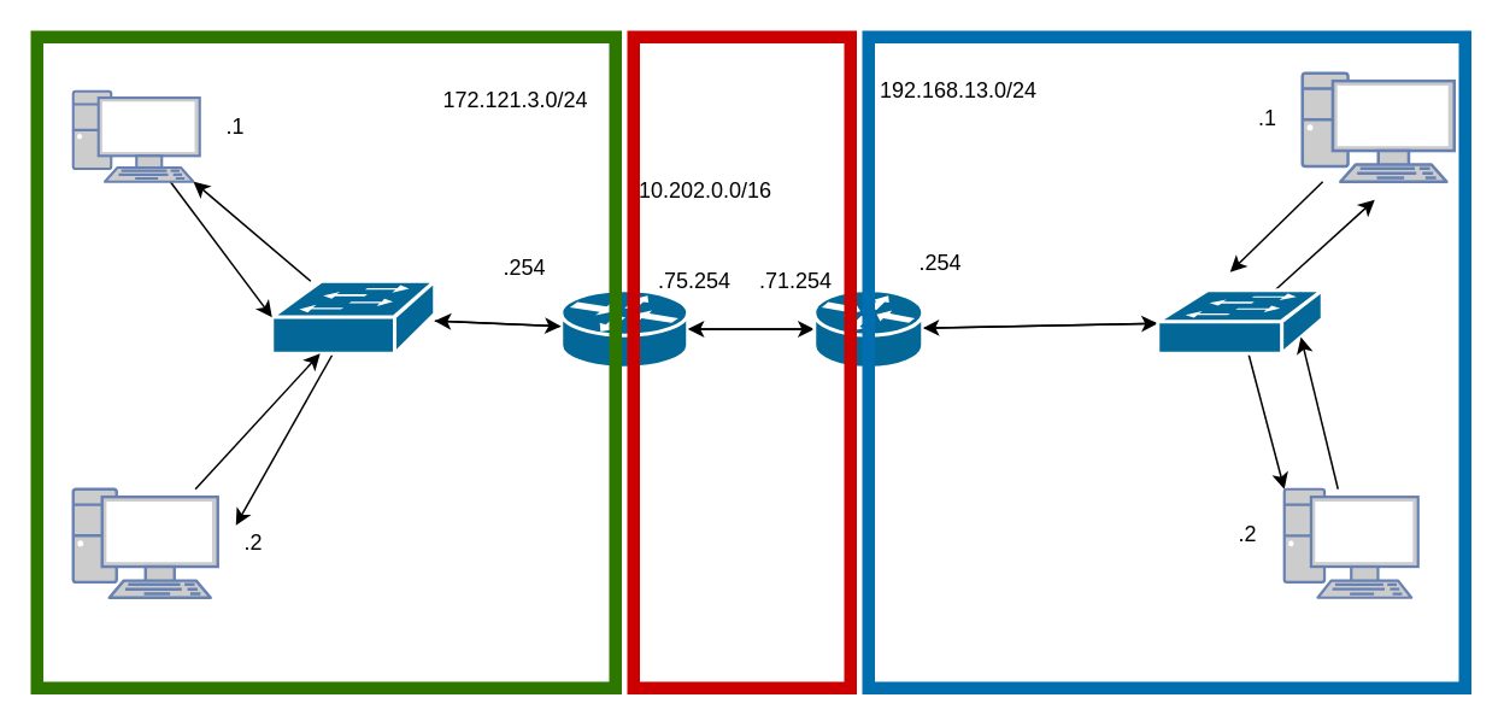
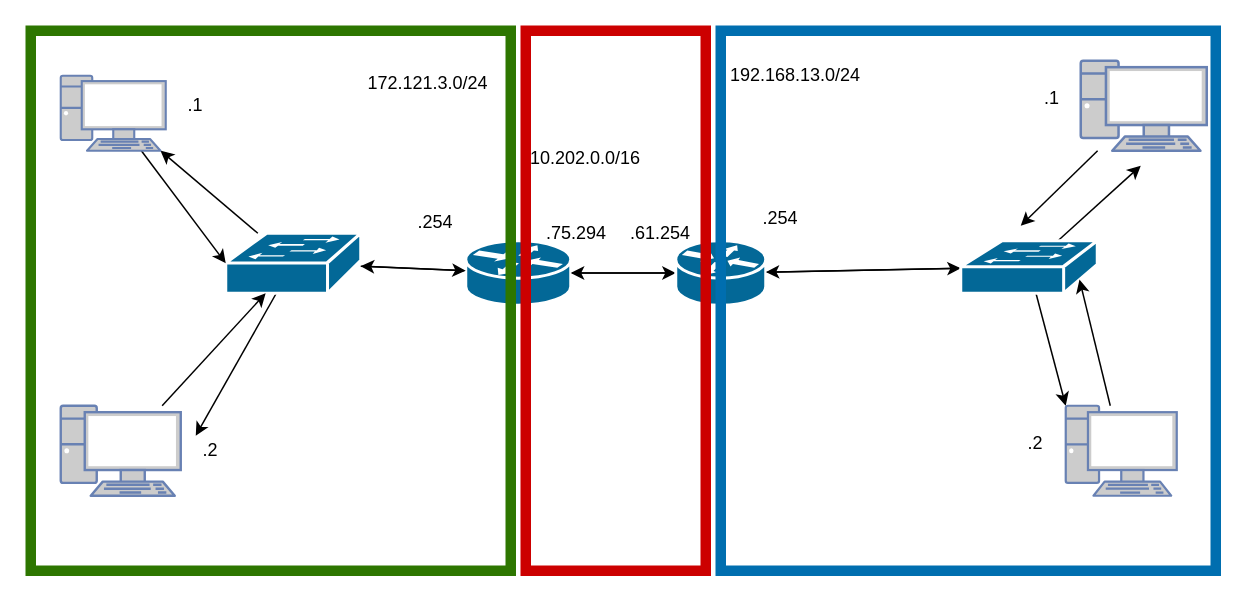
  <mxCell id="0" />
  <mxCell id="1" parent="0" />
  <mxCell id="2" style="edgeStyle=none;html=1;entryX=0;entryY=0.5;entryDx=0;entryDy=0;entryPerimeter=0;" edge="1" parent="1" source="4" target="7"><mxGeometry relative="1" as="geometry" /></mxCell>
  <mxCell id="3" style="edgeStyle=none;html=1;" edge="1" parent="1" source="4" target="11"><mxGeometry relative="1" as="geometry" /></mxCell>
  <mxCell id="4" value="" style="shape=mxgraph.cisco.routers.router;sketch=0;html=1;pointerEvents=1;dashed=0;fillColor=#036897;strokeColor=#ffffff;strokeWidth=2;verticalLabelPosition=bottom;verticalAlign=top;align=center;outlineConnect=0;" vertex="1" parent="1"><mxGeometry x="310" y="160" width="70" height="43" as="geometry" /></mxCell>
  <mxCell id="5" style="edgeStyle=none;html=1;" edge="1" parent="1" source="7" target="15"><mxGeometry relative="1" as="geometry" /></mxCell>
  <mxCell id="6" style="edgeStyle=none;html=1;" edge="1" parent="1" source="7" target="4"><mxGeometry relative="1" as="geometry" /></mxCell>
  <mxCell id="7" value="" style="shape=mxgraph.cisco.routers.router;sketch=0;html=1;pointerEvents=1;dashed=0;fillColor=#036897;strokeColor=#ffffff;strokeWidth=2;verticalLabelPosition=bottom;verticalAlign=top;align=center;outlineConnect=0;" vertex="1" parent="1"><mxGeometry x="450" y="160" width="60" height="43" as="geometry" /></mxCell>
  <mxCell id="8" style="edgeStyle=none;html=1;" edge="1" parent="1" source="11" target="4"><mxGeometry relative="1" as="geometry" /></mxCell>
  <mxCell id="9" style="edgeStyle=none;html=1;entryX=0.95;entryY=1;entryDx=0;entryDy=0;entryPerimeter=0;" edge="1" parent="1" source="11" target="17"><mxGeometry relative="1" as="geometry" /></mxCell>
  <mxCell id="10" style="edgeStyle=none;html=1;" edge="1" parent="1" source="11"><mxGeometry relative="1" as="geometry"><mxPoint x="130" y="290" as="targetPoint" /></mxGeometry></mxCell>
  <mxCell id="11" value="" style="shape=mxgraph.cisco.switches.workgroup_switch;sketch=0;html=1;pointerEvents=1;dashed=0;fillColor=#036897;strokeColor=#ffffff;strokeWidth=2;verticalLabelPosition=bottom;verticalAlign=top;align=center;outlineConnect=0;" vertex="1" parent="1"><mxGeometry x="150" y="155" width="90" height="40" as="geometry" /></mxCell>
  <mxCell id="12" style="edgeStyle=none;html=1;" edge="1" parent="1" source="15" target="7"><mxGeometry relative="1" as="geometry" /></mxCell>
  <mxCell id="13" style="edgeStyle=none;html=1;entryX=0;entryY=0;entryDx=0;entryDy=0;entryPerimeter=0;" edge="1" parent="1" source="15" target="23"><mxGeometry relative="1" as="geometry" /></mxCell>
  <mxCell id="14" style="edgeStyle=none;html=1;" edge="1" parent="1" source="15"><mxGeometry relative="1" as="geometry"><mxPoint x="760" y="110" as="targetPoint" /></mxGeometry></mxCell>
  <mxCell id="15" value="" style="shape=mxgraph.cisco.switches.workgroup_switch;sketch=0;html=1;pointerEvents=1;dashed=0;fillColor=#036897;strokeColor=#ffffff;strokeWidth=2;verticalLabelPosition=bottom;verticalAlign=top;align=center;outlineConnect=0;" vertex="1" parent="1"><mxGeometry x="640" y="160" width="91" height="35" as="geometry" /></mxCell>
  <mxCell id="16" style="edgeStyle=none;html=1;entryX=0;entryY=0.5;entryDx=0;entryDy=0;entryPerimeter=0;" edge="1" parent="1" source="17" target="11"><mxGeometry relative="1" as="geometry" /></mxCell>
  <mxCell id="17" value="" style="fontColor=#0066CC;verticalAlign=top;verticalLabelPosition=bottom;labelPosition=center;align=center;html=1;outlineConnect=0;fillColor=#CCCCCC;strokeColor=#6881B3;gradientColor=none;gradientDirection=north;strokeWidth=2;shape=mxgraph.networks.pc;" vertex="1" parent="1"><mxGeometry x="40" y="50" width="70" height="50" as="geometry" /></mxCell>
  <mxCell id="18" style="edgeStyle=none;html=1;" edge="1" parent="1" source="19" target="11"><mxGeometry relative="1" as="geometry" /></mxCell>
  <mxCell id="19" value="" style="fontColor=#0066CC;verticalAlign=top;verticalLabelPosition=bottom;labelPosition=center;align=center;html=1;outlineConnect=0;fillColor=#CCCCCC;strokeColor=#6881B3;gradientColor=none;gradientDirection=north;strokeWidth=2;shape=mxgraph.networks.pc;" vertex="1" parent="1"><mxGeometry x="40" y="270" width="80" height="60" as="geometry" /></mxCell>
  <mxCell id="20" style="edgeStyle=none;html=1;" edge="1" parent="1" source="21"><mxGeometry relative="1" as="geometry"><mxPoint x="680" y="150" as="targetPoint" /></mxGeometry></mxCell>
  <mxCell id="21" value="" style="fontColor=#0066CC;verticalAlign=top;verticalLabelPosition=bottom;labelPosition=center;align=center;html=1;outlineConnect=0;fillColor=#CCCCCC;strokeColor=#6881B3;gradientColor=none;gradientDirection=north;strokeWidth=2;shape=mxgraph.networks.pc;" vertex="1" parent="1"><mxGeometry x="720" y="40" width="84" height="60" as="geometry" /></mxCell>
  <mxCell id="22" style="edgeStyle=none;html=1;entryX=0.87;entryY=0.74;entryDx=0;entryDy=0;entryPerimeter=0;" edge="1" parent="1" source="23" target="15"><mxGeometry relative="1" as="geometry"><mxPoint x="720" y="210" as="targetPoint" /></mxGeometry></mxCell>
  <mxCell id="23" value="" style="fontColor=#0066CC;verticalAlign=top;verticalLabelPosition=bottom;labelPosition=center;align=center;html=1;outlineConnect=0;fillColor=#CCCCCC;strokeColor=#6881B3;gradientColor=none;gradientDirection=north;strokeWidth=2;shape=mxgraph.networks.pc;" vertex="1" parent="1"><mxGeometry x="710" y="270" width="74" height="60" as="geometry" /></mxCell>
  <mxCell id="24" value="" style="rounded=0;whiteSpace=wrap;html=1;fillColor=none;fontColor=#ffffff;strokeColor=#2D7600;strokeWidth=7;" vertex="1" parent="1"><mxGeometry x="20" y="20" width="320" height="360" as="geometry" /></mxCell>
  <mxCell id="25" value="" style="rounded=0;whiteSpace=wrap;html=1;strokeWidth=7;fillColor=none;fontColor=#ffffff;strokeColor=#CC0000;" vertex="1" parent="1"><mxGeometry x="350" y="20" width="120" height="360" as="geometry" /></mxCell>
  <mxCell id="26" value="" style="rounded=0;whiteSpace=wrap;html=1;strokeWidth=7;fillColor=none;fontColor=#ffffff;strokeColor=#006EAF;" vertex="1" parent="1"><mxGeometry x="480" y="20" width="330" height="360" as="geometry" /></mxCell>
  <mxCell id="27" value="172.121.3.0/24" style="text;html=1;strokeColor=none;fillColor=none;align=center;verticalAlign=middle;whiteSpace=wrap;rounded=0;" vertex="1" parent="1"><mxGeometry x="255" y="40" width="60" height="30" as="geometry" /></mxCell>
  <mxCell id="28" value="&lt;br&gt;.254" style="text;html=1;strokeColor=none;fillColor=none;align=center;verticalAlign=middle;whiteSpace=wrap;rounded=0;" vertex="1" parent="1"><mxGeometry x="260" y="125" width="60" height="30" as="geometry" /></mxCell>
  <mxCell id="29" value=".1" style="text;html=1;strokeColor=none;fillColor=none;align=center;verticalAlign=middle;whiteSpace=wrap;rounded=0;" vertex="1" parent="1"><mxGeometry x="100" y="55" width="60" height="30" as="geometry" /></mxCell>
  <mxCell id="30" value=".2" style="text;html=1;strokeColor=none;fillColor=none;align=center;verticalAlign=middle;whiteSpace=wrap;rounded=0;" vertex="1" parent="1"><mxGeometry x="110" y="285" width="60" height="30" as="geometry" /></mxCell>
  <mxCell id="31" value="192.168.13.0/24" style="text;html=1;strokeColor=none;fillColor=none;align=center;verticalAlign=middle;whiteSpace=wrap;rounded=0;" vertex="1" parent="1"><mxGeometry x="500" y="35" width="60" height="30" as="geometry" /></mxCell>
  <mxCell id="32" value=".254" style="text;html=1;strokeColor=none;fillColor=none;align=center;verticalAlign=middle;whiteSpace=wrap;rounded=0;" vertex="1" parent="1"><mxGeometry x="490" y="130" width="60" height="30" as="geometry" /></mxCell>
  <mxCell id="33" value=".1" style="text;html=1;strokeColor=none;fillColor=none;align=center;verticalAlign=middle;whiteSpace=wrap;rounded=0;" vertex="1" parent="1"><mxGeometry x="671" y="50" width="60" height="30" as="geometry" /></mxCell>
- <mxCell id="34" value=".71.254" style="text;html=1;strokeColor=none;fillColor=none;align=center;verticalAlign=middle;whiteSpace=wrap;rounded=0;" vertex="1" parent="1"><mxGeometry x="410" y="140" width="60" height="30" as="geometry" /></mxCell>
- <mxCell id="35" value=".75.254" style="text;html=1;strokeColor=none;fillColor=none;align=center;verticalAlign=middle;whiteSpace=wrap;rounded=0;" vertex="1" parent="1"><mxGeometry x="354" y="140" width="60" height="30" as="geometry" /></mxCell>
+ <mxCell id="34" value=".61.254" style="text;html=1;strokeColor=none;fillColor=none;align=center;verticalAlign=middle;whiteSpace=wrap;rounded=0;" vertex="1" parent="1"><mxGeometry x="410" y="140" width="60" height="30" as="geometry" /></mxCell>
+ <mxCell id="35" value=".75.294" style="text;html=1;strokeColor=none;fillColor=none;align=center;verticalAlign=middle;whiteSpace=wrap;rounded=0;" vertex="1" parent="1"><mxGeometry x="354" y="140" width="60" height="30" as="geometry" /></mxCell>
  <mxCell id="36" value="10.202.0.0/16" style="text;html=1;strokeColor=none;fillColor=none;align=center;verticalAlign=middle;whiteSpace=wrap;rounded=0;" vertex="1" parent="1"><mxGeometry x="360" y="90" width="60" height="30" as="geometry" /></mxCell>
  <mxCell id="37" value=".2" style="text;html=1;strokeColor=none;fillColor=none;align=center;verticalAlign=middle;whiteSpace=wrap;rounded=0;" vertex="1" parent="1"><mxGeometry x="660" y="280" width="60" height="30" as="geometry" /></mxCell>
